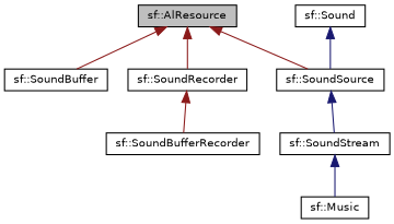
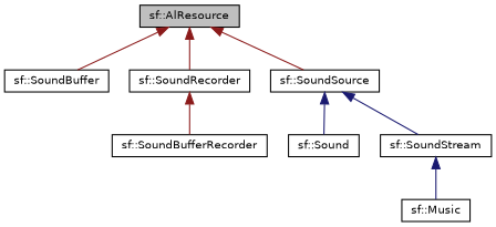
  digraph {
    node [color=black fillcolor=white fontname=Helvetica fontsize=10 shape=record style=filled]
    edge [color=firebrick4 dir=back fontname=Helvetica fontsize=10 labelfontname=Helvetica labelfontsize=10 style=solid]
    n1 [fillcolor=grey75 fontcolor=black height=0.2 label="sf::AlResource" width=0.4]
    n2 [height=0.2 label="sf::SoundBuffer" width=0.4]
    n3 [height=0.2 label="sf::SoundRecorder" width=0.4]
    n4 [height=0.2 label="sf::SoundSource" width=0.4]
    n5 [height=0.2 label="sf::SoundBufferRecorder" width=0.4]
    n6 [height=0.2 label="sf::Sound" width=0.4]
    n7 [height=0.2 label="sf::SoundStream" width=0.4]
    n8 [height=0.2 label="sf::Music" width=0.4]
    n1 -> n2
    n1 -> n3
    n1 -> n4
    n3 -> n5
-   n6 -> n4 [color=midnightblue]
+   n4 -> n6 [color=midnightblue]
    n4 -> n7 [color=midnightblue]
    n7 -> n8 [color=midnightblue]
  }
